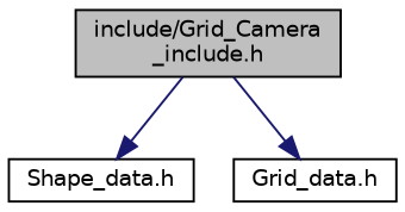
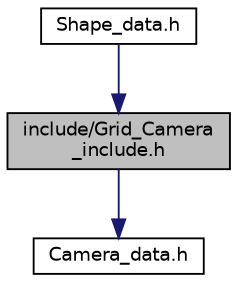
  digraph {
    node [color=black fillcolor=white fontname=Helvetica fontsize=10 shape=record style=filled]
    edge [color=midnightblue fontname=Helvetica fontsize=10 labelfontname=Helvetica labelfontsize=10 style=solid]
    n1 [fillcolor=grey75 fontcolor=black height=0.2 label="include/Grid_Camera\l_include.h" width=0.4]
    n2 [height=0.2 label="Shape_data.h" width=0.4]
-   n3 [height=0.2 label="Grid_data.h" width=0.4]
-   n1 -> n2
+   n3 [height=0.2 label="Camera_data.h" width=0.4]
+   n2 -> n1
    n1 -> n3
  }
